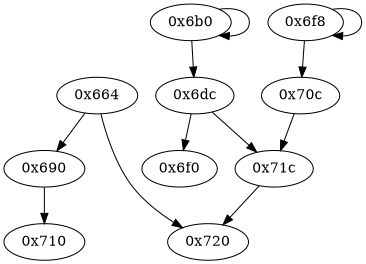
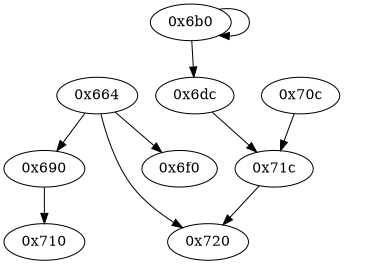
  digraph {
    fontname="DejaVu Serif"
    node [fontname="DejaVu Serif"]
    edge [fontname="DejaVu Serif"]
    "0x710" [opcode="[u'ldr', u'add', u'bl']"]
    "0x71c" [opcode="[u'mov']"]
    "0x720" [opcode="[u'ldr', u'ldr', u'ldr', u'ldr', u'sub', u'sub', u'pop']"]
    "0x664" [opcode="[u'push', u'add', u'sub', u'mov', u'ldr', u'cmp', u'ldr', u'ldr', u'str', u'mov', u'b']"]
    "0x690" [opcode="[u'ldr', u'ldrb', u'cmp', u'b']"]
    "0x6f0" [opcode="[u'ldr', u'add']"]
-   "0x6f8" [opcode="[u'ldr', u'mov', u'bl', u'sub', u'b']"]
    "0x70c" [opcode="[u'b']"]
    "0x6b0" [opcode="[u'asr', u'add', u'bic', u'asr', u'sub', u'add', u'str', u'cmp', u'add', u'mov', u'b']"]
    "0x6dc" [opcode="[u'ldr', u'add', u'bl', u'cmp', u'b']"]
    "0x71c" -> "0x720"
    "0x664" -> "0x720"
    "0x664" -> "0x690"
    "0x690" -> "0x710"
-   "0x6f8" -> "0x6f8"
-   "0x6f8" -> "0x70c"
    "0x70c" -> "0x71c"
    "0x6b0" -> "0x6b0"
    "0x6b0" -> "0x6dc"
    "0x6dc" -> "0x71c"
-   "0x6dc" -> "0x6f0"
+   "0x664" -> "0x6f0"
  }
